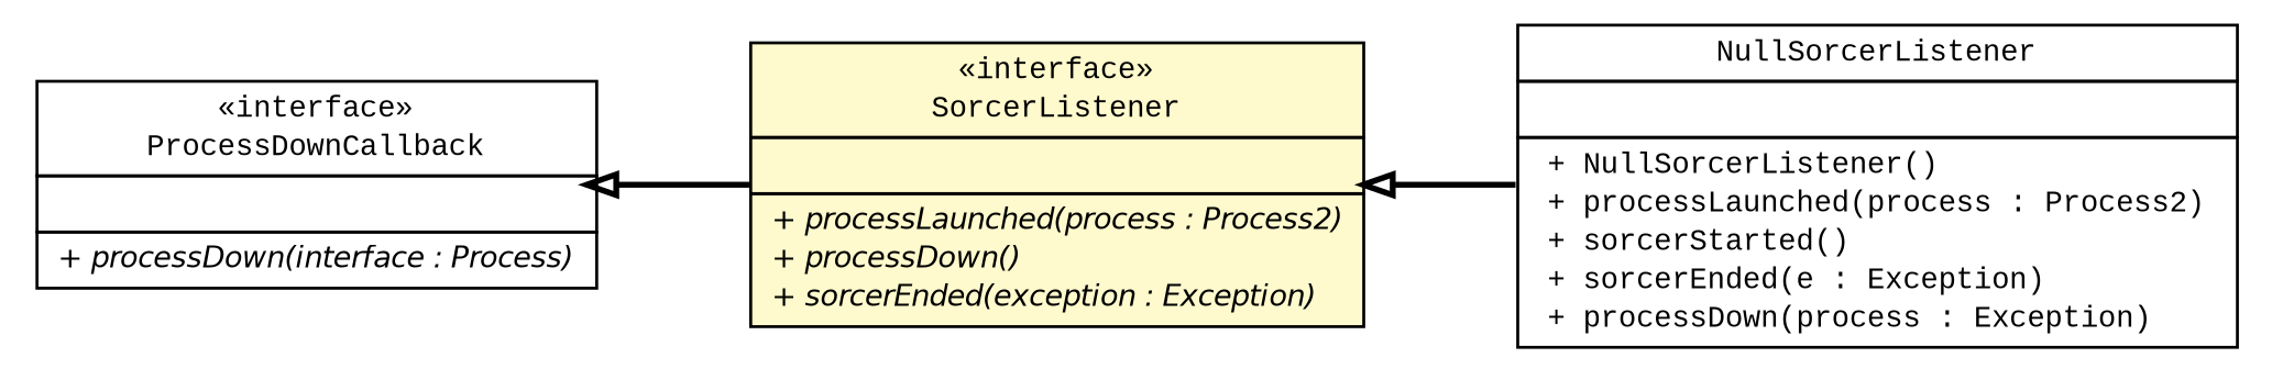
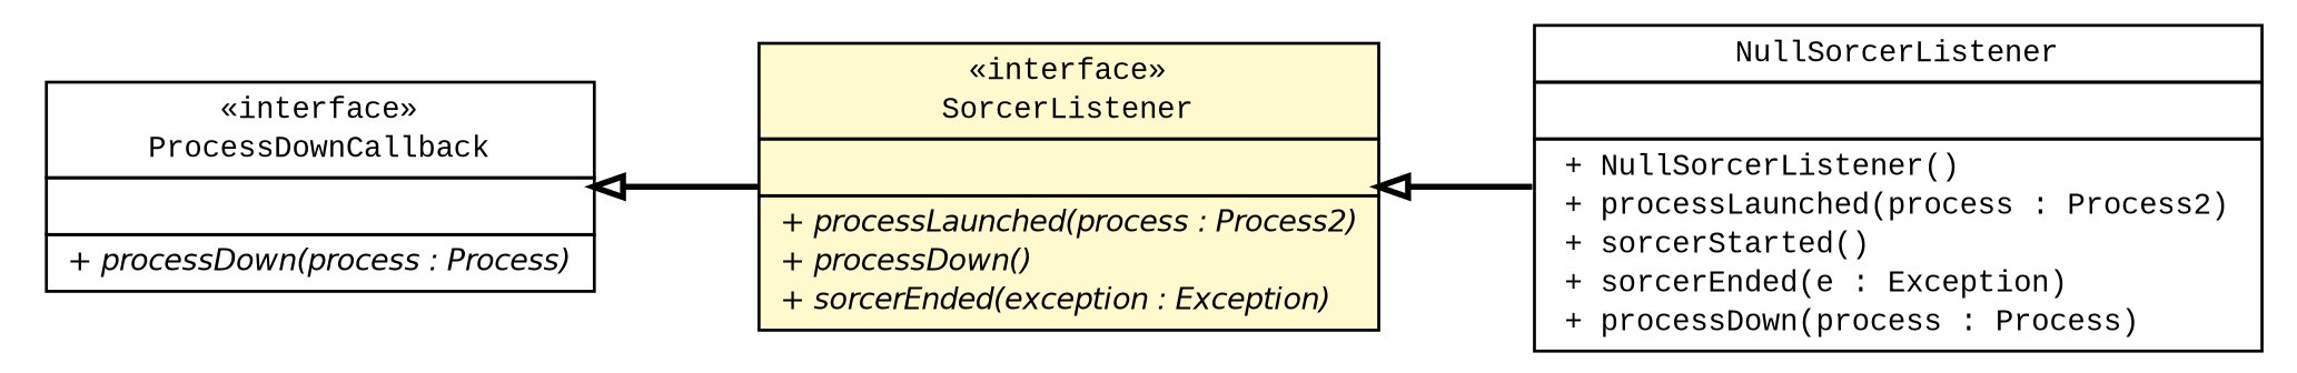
  digraph {
    fontname="Liberation Mono"
    nodesep=0.25
    rankdir=LR
    ranksep=0.5
    node [fontcolor=black fontname="Liberation Mono" fontsize=10.0 shape=plaintext]
    edge [arrowtail=empty dir=back fontname="Liberation Mono" fontsize=10 headport=p labelfontname=Helvetica labelfontsize=10 style=bold tailport=p]
-   n1 [label=<<table title="sorcer.util.ProcessDownCallback" border="0" cellborder="1" cellspacing="0" cellpadding="2" port="p" href="../util/ProcessDownCallback.html"> 		<tr><td><table border="0" cellspacing="0" cellpadding="1"> <tr><td align="center" balign="center"> &#171;interface&#187; </td></tr> <tr><td align="center" balign="center"> ProcessDownCallback </td></tr> 		</table></td></tr> 		<tr><td><table border="0" cellspacing="0" cellpadding="1"> <tr><td align="left" balign="left">  </td></tr> 		</table></td></tr> 		<tr><td><table border="0" cellspacing="0" cellpadding="1"> <tr><td align="left" balign="left"><font face="Helvetica-Oblique" point-size="10.0"> + processDown(interface : Process) </font></td></tr> 		</table></td></tr> 		</table>>]
+   n1 [label=<<table title="sorcer.util.ProcessDownCallback" border="0" cellborder="1" cellspacing="0" cellpadding="2" port="p" href="../util/ProcessDownCallback.html"> 		<tr><td><table border="0" cellspacing="0" cellpadding="1"> <tr><td align="center" balign="center"> &#171;interface&#187; </td></tr> <tr><td align="center" balign="center"> ProcessDownCallback </td></tr> 		</table></td></tr> 		<tr><td><table border="0" cellspacing="0" cellpadding="1"> <tr><td align="left" balign="left">  </td></tr> 		</table></td></tr> 		<tr><td><table border="0" cellspacing="0" cellpadding="1"> <tr><td align="left" balign="left"><font face="Helvetica-Oblique" point-size="10.0"> + processDown(process : Process) </font></td></tr> 		</table></td></tr> 		</table>>]
    n2 [label=<<table title="sorcer.launcher.SorcerListener" border="0" cellborder="1" cellspacing="0" cellpadding="2" port="p" bgcolor="lemonChiffon" href="./SorcerListener.html"> 		<tr><td><table border="0" cellspacing="0" cellpadding="1"> <tr><td align="center" balign="center"> &#171;interface&#187; </td></tr> <tr><td align="center" balign="center"> SorcerListener </td></tr> 		</table></td></tr> 		<tr><td><table border="0" cellspacing="0" cellpadding="1"> <tr><td align="left" balign="left">  </td></tr> 		</table></td></tr> 		<tr><td><table border="0" cellspacing="0" cellpadding="1"> <tr><td align="left" balign="left"><font face="Helvetica-Oblique" point-size="10.0"> + processLaunched(process : Process2) </font></td></tr> <tr><td align="left" balign="left"><font face="Helvetica-Oblique" point-size="10.0"> + processDown() </font></td></tr> <tr><td align="left" balign="left"><font face="Helvetica-Oblique" point-size="10.0"> + sorcerEnded(exception : Exception) </font></td></tr> 		</table></td></tr> 		</table>>]
-   n3 [label=<<table title="sorcer.launcher.NullSorcerListener" border="0" cellborder="1" cellspacing="0" cellpadding="2" port="p" href="./NullSorcerListener.html"> 		<tr><td><table border="0" cellspacing="0" cellpadding="1"> <tr><td align="center" balign="center"> NullSorcerListener </td></tr> 		</table></td></tr> 		<tr><td><table border="0" cellspacing="0" cellpadding="1"> <tr><td align="left" balign="left">  </td></tr> 		</table></td></tr> 		<tr><td><table border="0" cellspacing="0" cellpadding="1"> <tr><td align="left" balign="left"> + NullSorcerListener() </td></tr> <tr><td align="left" balign="left"> + processLaunched(process : Process2) </td></tr> <tr><td align="left" balign="left"> + sorcerStarted() </td></tr> <tr><td align="left" balign="left"> + sorcerEnded(e : Exception) </td></tr> <tr><td align="left" balign="left"> + processDown(process : Exception) </td></tr> 		</table></td></tr> 		</table>>]
+   n3 [label=<<table title="sorcer.launcher.NullSorcerListener" border="0" cellborder="1" cellspacing="0" cellpadding="2" port="p" href="./NullSorcerListener.html"> 		<tr><td><table border="0" cellspacing="0" cellpadding="1"> <tr><td align="center" balign="center"> NullSorcerListener </td></tr> 		</table></td></tr> 		<tr><td><table border="0" cellspacing="0" cellpadding="1"> <tr><td align="left" balign="left">  </td></tr> 		</table></td></tr> 		<tr><td><table border="0" cellspacing="0" cellpadding="1"> <tr><td align="left" balign="left"> + NullSorcerListener() </td></tr> <tr><td align="left" balign="left"> + processLaunched(process : Process2) </td></tr> <tr><td align="left" balign="left"> + sorcerStarted() </td></tr> <tr><td align="left" balign="left"> + sorcerEnded(e : Exception) </td></tr> <tr><td align="left" balign="left"> + processDown(process : Process) </td></tr> 		</table></td></tr> 		</table>>]
    n1 -> n2
    n2 -> n3
  }
